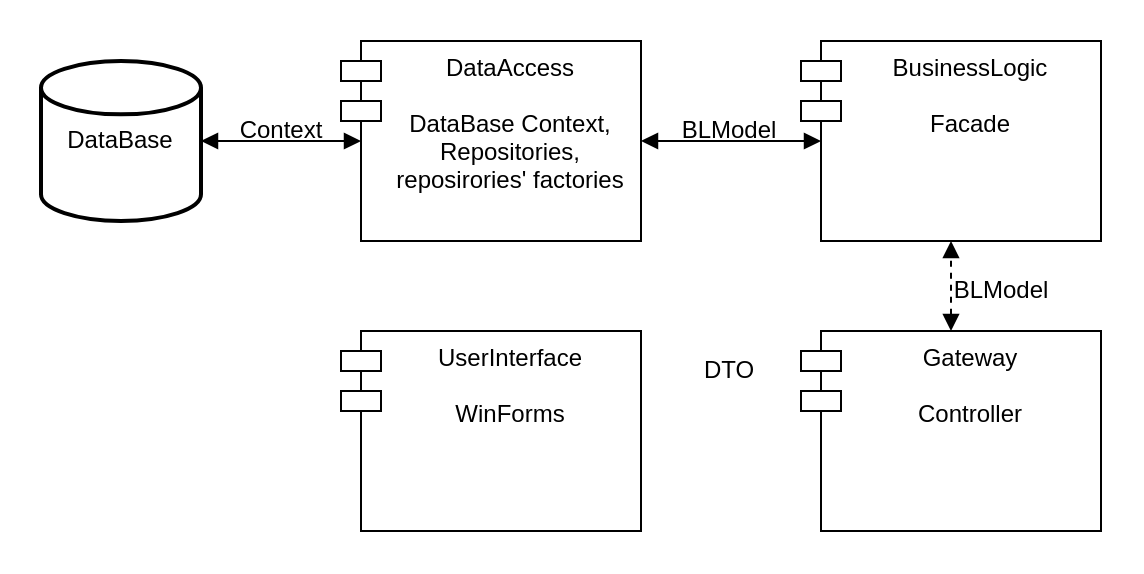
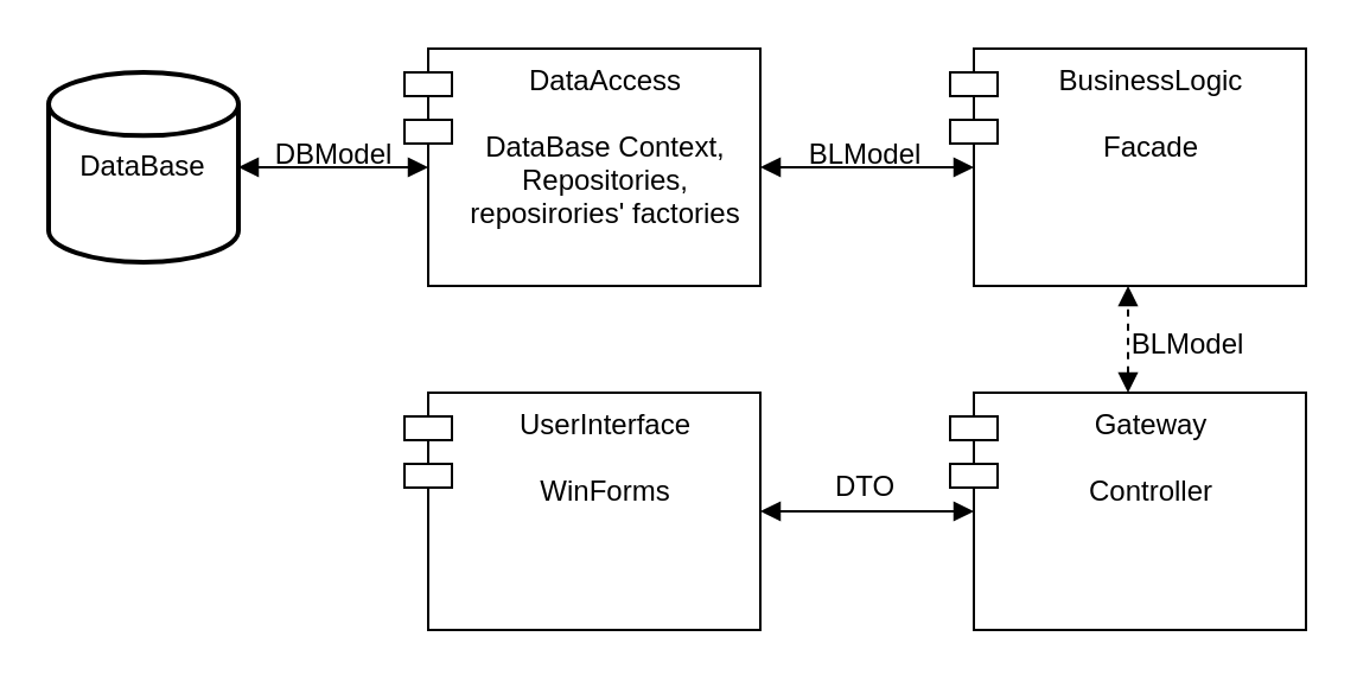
  <mxCell id="0" />
  <mxCell id="1" parent="0" />
  <mxCell id="2" value="DataBase" style="strokeWidth=2;html=1;shape=mxgraph.flowchart.database;whiteSpace=wrap;" parent="1" vertex="1"><mxGeometry x="20" y="30" width="80" height="80" as="geometry" /></mxCell>
  <mxCell id="3" value="DataAccess&#10;&#10;DataBase Context,&#10;Repositories,&#10;reposirories' factories" style="shape=module;align=left;spacingLeft=20;align=center;verticalAlign=top;" parent="1" vertex="1"><mxGeometry x="170" y="20" width="150" height="100" as="geometry" /></mxCell>
  <mxCell id="4" value="" style="endArrow=block;startArrow=block;endFill=1;startFill=1;html=1;rounded=0;exitX=1;exitY=0.5;exitDx=0;exitDy=0;exitPerimeter=0;" parent="1" source="2" edge="1"><mxGeometry width="160" relative="1" as="geometry"><mxPoint x="300" y="75" as="sourcePoint" /><mxPoint x="180" y="70" as="targetPoint" /></mxGeometry></mxCell>
- <mxCell id="5" value="Context" style="text;html=1;align=center;verticalAlign=middle;resizable=0;points=[];autosize=1;strokeColor=none;fillColor=none;" parent="1" vertex="1"><mxGeometry x="110" y="55" width="60" height="20" as="geometry" /></mxCell>
+ <mxCell id="5" value="DBModel" style="text;html=1;align=center;verticalAlign=middle;resizable=0;points=[];autosize=1;strokeColor=none;fillColor=none;" parent="1" vertex="1"><mxGeometry x="110" y="55" width="60" height="20" as="geometry" /></mxCell>
  <mxCell id="6" value="BusinessLogic&#10;&#10;Facade" style="shape=module;align=left;spacingLeft=20;align=center;verticalAlign=top;" parent="1" vertex="1"><mxGeometry x="400" y="20" width="150" height="100" as="geometry" /></mxCell>
  <mxCell id="7" value="" style="endArrow=block;startArrow=block;endFill=1;startFill=1;html=1;rounded=0;exitX=1;exitY=0.5;exitDx=0;exitDy=0;entryX=0;entryY=0.5;entryDx=10;entryDy=0;entryPerimeter=0;" parent="1" source="3" target="6" edge="1"><mxGeometry width="160" relative="1" as="geometry"><mxPoint x="300" y="85" as="sourcePoint" /><mxPoint x="460" y="85" as="targetPoint" /></mxGeometry></mxCell>
  <mxCell id="8" value="BLModel" style="text;html=1;align=center;verticalAlign=middle;resizable=0;points=[];autosize=1;strokeColor=none;fillColor=none;" parent="1" vertex="1"><mxGeometry x="334" y="55" width="60" height="20" as="geometry" /></mxCell>
  <mxCell id="9" value="Gateway&#10;&#10;Controller" style="shape=module;align=left;spacingLeft=20;align=center;verticalAlign=top;" parent="1" vertex="1"><mxGeometry x="400" y="165" width="150" height="100" as="geometry" /></mxCell>
  <mxCell id="10" value="" style="endArrow=block;startArrow=block;endFill=1;startFill=1;html=1;rounded=0;exitX=0.5;exitY=0;exitDx=0;exitDy=0;entryX=0.5;entryY=1;entryDx=0;entryDy=0;dashed=1;" parent="1" source="9" target="6" edge="1"><mxGeometry width="160" relative="1" as="geometry"><mxPoint x="300" y="135" as="sourcePoint" /><mxPoint x="460" y="135" as="targetPoint" /></mxGeometry></mxCell>
  <mxCell id="11" value="BLModel" style="text;html=1;align=center;verticalAlign=middle;resizable=0;points=[];autosize=1;strokeColor=none;fillColor=none;" parent="1" vertex="1"><mxGeometry x="470" y="135" width="60" height="20" as="geometry" /></mxCell>
  <mxCell id="12" value="UserInterface&#10;&#10;WinForms" style="shape=module;align=left;spacingLeft=20;align=center;verticalAlign=top;" parent="1" vertex="1"><mxGeometry x="170" y="165" width="150" height="100" as="geometry" /></mxCell>
- <mxCell id="14" value="DTO" style="text;html=1;align=center;verticalAlign=middle;resizable=0;points=[];autosize=1;strokeColor=none;fillColor=none;" parent="1" vertex="1"><mxGeometry x="344" y="175" width="40" height="20" as="geometry" /></mxCell>
+ <mxCell id="13" value="" style="endArrow=block;startArrow=block;endFill=1;startFill=1;html=1;rounded=0;exitX=1;exitY=0.5;exitDx=0;exitDy=0;entryX=0;entryY=0.5;entryDx=10;entryDy=0;entryPerimeter=0;" parent="1" source="12" target="9" edge="1"><mxGeometry width="160" relative="1" as="geometry"><mxPoint x="300" y="125" as="sourcePoint" /><mxPoint x="460" y="125" as="targetPoint" /></mxGeometry></mxCell>
+ <mxCell id="14" value="DTO" style="text;html=1;align=center;verticalAlign=middle;resizable=0;points=[];autosize=1;strokeColor=none;fillColor=none;" parent="1" vertex="1"><mxGeometry x="344" y="195" width="40" height="20" as="geometry" /></mxCell>
